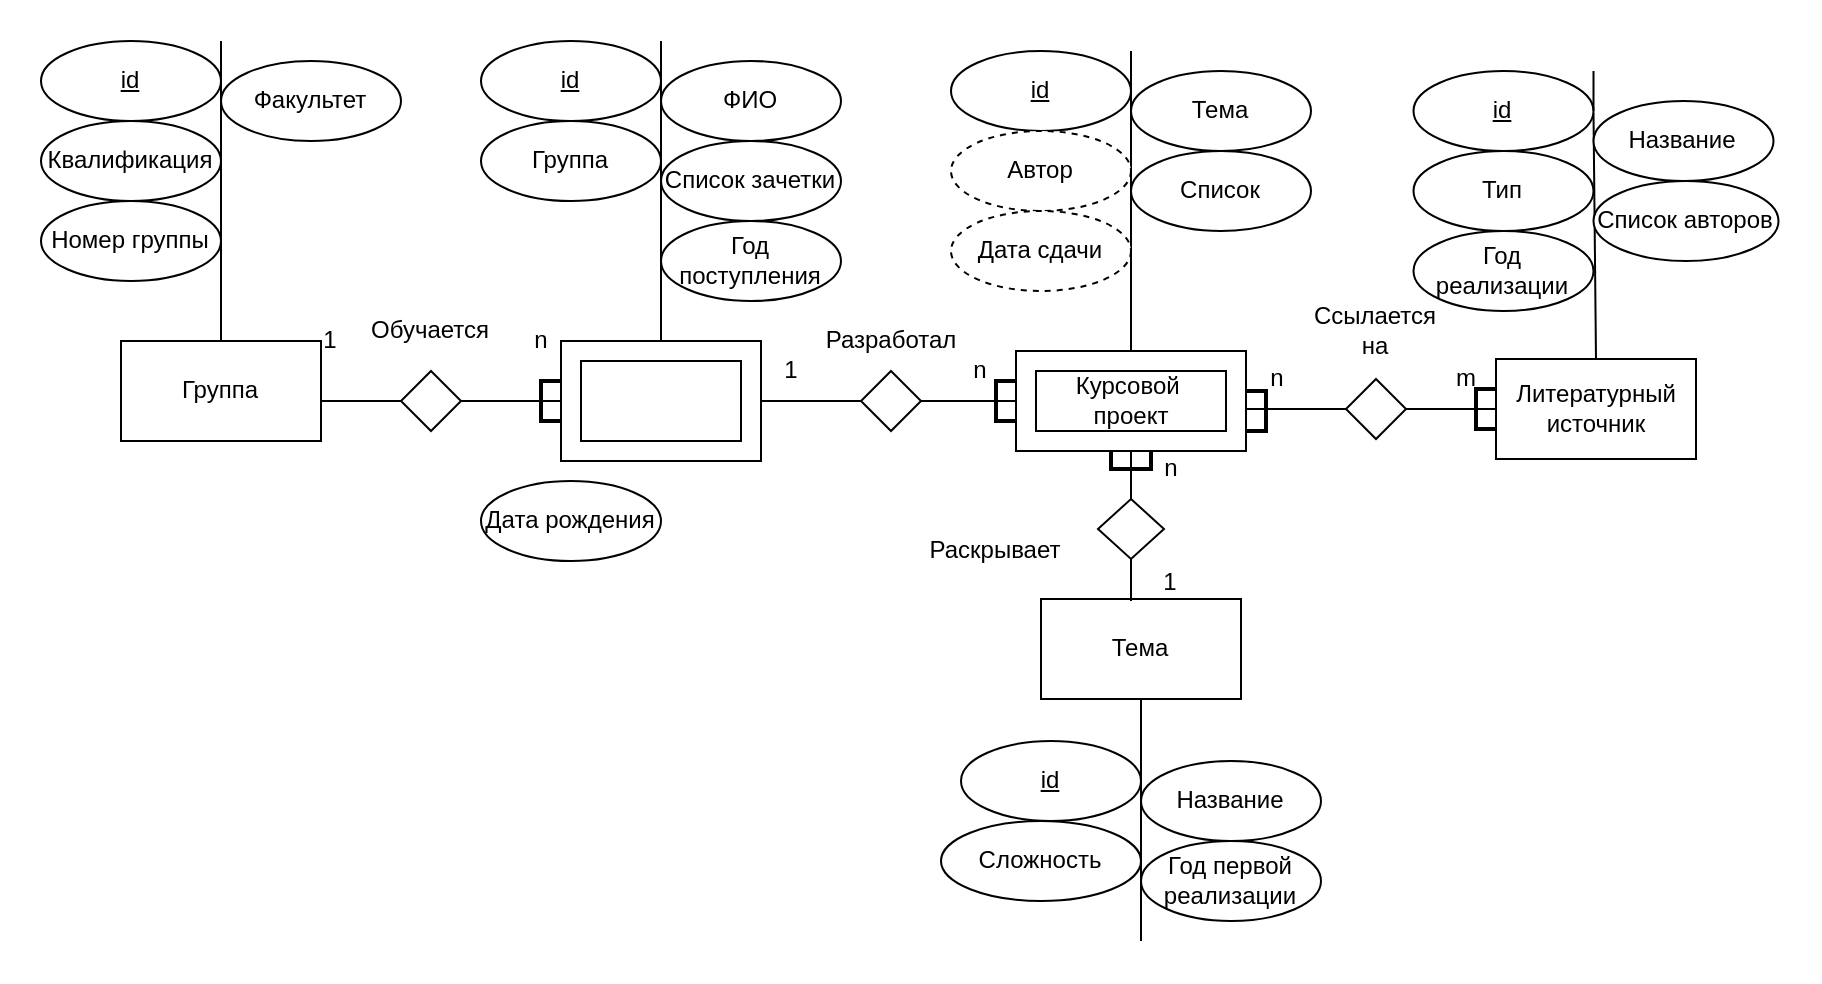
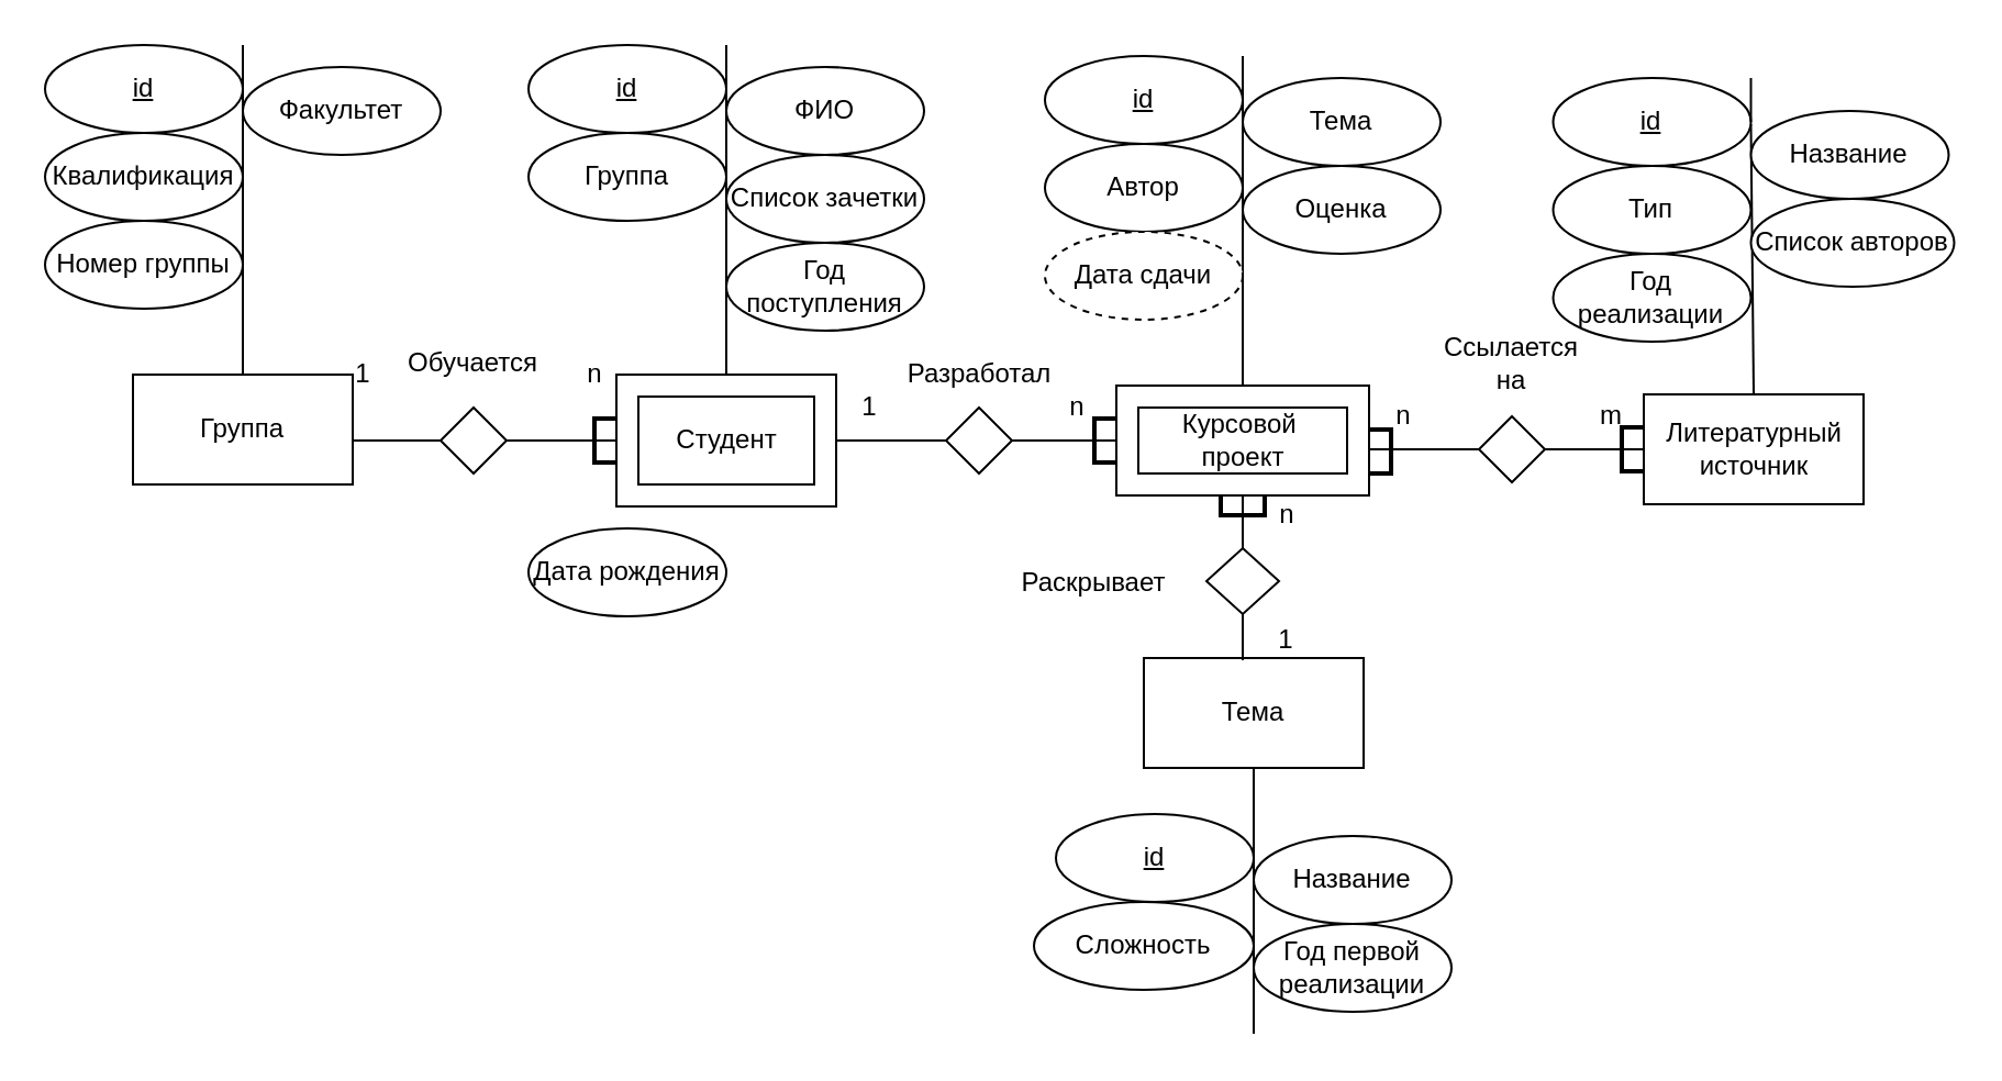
  <mxCell id="0" />
  <mxCell id="1" parent="0" />
  <mxCell id="2" value="" style="verticalLabelPosition=bottom;verticalAlign=top;html=1;shape=mxgraph.basic.frame;dx=10;" parent="1" vertex="1"><mxGeometry x="280" y="170" width="100" height="60" as="geometry" /></mxCell>
+ <mxCell id="3" value="Студент" style="text;html=1;align=center;verticalAlign=middle;resizable=0;points=[];autosize=1;strokeColor=none;fillColor=none;" parent="1" vertex="1"><mxGeometry x="295" y="185" width="70" height="30" as="geometry" /></mxCell>
  <mxCell id="4" value="" style="rhombus;whiteSpace=wrap;html=1;" parent="1" vertex="1"><mxGeometry x="200" y="185" width="30" height="30" as="geometry" /></mxCell>
  <mxCell id="5" value="" style="endArrow=none;html=1;rounded=0;exitX=1;exitY=0.5;exitDx=0;exitDy=0;entryX=0;entryY=0.5;entryDx=0;entryDy=0;" parent="1" target="4" edge="1"><mxGeometry width="50" height="50" relative="1" as="geometry"><mxPoint x="150" y="200" as="sourcePoint" /><mxPoint x="350" y="390" as="targetPoint" /></mxGeometry></mxCell>
  <mxCell id="6" value="" style="endArrow=none;html=1;rounded=0;entryX=0;entryY=0.5;entryDx=0;entryDy=0;entryPerimeter=0;exitX=1;exitY=0.5;exitDx=0;exitDy=0;" parent="1" source="4" target="2" edge="1"><mxGeometry width="50" height="50" relative="1" as="geometry"><mxPoint x="240" y="200" as="sourcePoint" /><mxPoint x="190" y="210" as="targetPoint" /></mxGeometry></mxCell>
  <mxCell id="7" value="1" style="text;html=1;strokeColor=none;fillColor=none;align=center;verticalAlign=middle;whiteSpace=wrap;rounded=0;" parent="1" vertex="1"><mxGeometry x="150" y="155" width="30" height="30" as="geometry" /></mxCell>
  <mxCell id="8" value="n" style="text;html=1;align=center;verticalAlign=middle;resizable=0;points=[];autosize=1;strokeColor=none;fillColor=none;" parent="1" vertex="1"><mxGeometry x="255" y="155" width="30" height="30" as="geometry" /></mxCell>
  <mxCell id="9" value="" style="strokeWidth=2;html=1;shape=mxgraph.flowchart.annotation_1;align=left;pointerEvents=1;rotation=0;" parent="1" vertex="1"><mxGeometry x="270" y="190" width="10" height="20" as="geometry" /></mxCell>
  <mxCell id="10" value="Обучается" style="text;html=1;strokeColor=none;fillColor=none;align=center;verticalAlign=middle;whiteSpace=wrap;rounded=0;" parent="1" vertex="1"><mxGeometry x="185" y="150" width="60" height="30" as="geometry" /></mxCell>
  <mxCell id="11" value="Тема" style="rounded=0;whiteSpace=wrap;html=1;" parent="1" vertex="1"><mxGeometry x="520" y="299" width="100" height="50" as="geometry" /></mxCell>
  <mxCell id="12" value="" style="rhombus;whiteSpace=wrap;html=1;" parent="1" vertex="1"><mxGeometry x="430" y="185" width="30" height="30" as="geometry" /></mxCell>
  <mxCell id="13" value="" style="endArrow=none;html=1;rounded=0;exitX=1;exitY=0.5;exitDx=0;exitDy=0;entryX=0;entryY=0.5;entryDx=0;entryDy=0;" parent="1" target="12" edge="1"><mxGeometry width="50" height="50" relative="1" as="geometry"><mxPoint x="380" y="200" as="sourcePoint" /><mxPoint x="580" y="390" as="targetPoint" /></mxGeometry></mxCell>
  <mxCell id="14" value="" style="endArrow=none;html=1;rounded=0;entryX=0;entryY=0.5;entryDx=0;entryDy=0;entryPerimeter=0;exitX=1;exitY=0.5;exitDx=0;exitDy=0;" parent="1" source="12" edge="1"><mxGeometry width="50" height="50" relative="1" as="geometry"><mxPoint x="470" y="200" as="sourcePoint" /><mxPoint x="510" y="200" as="targetPoint" /></mxGeometry></mxCell>
  <mxCell id="15" style="edgeStyle=orthogonalEdgeStyle;rounded=0;orthogonalLoop=1;jettySize=auto;html=1;exitX=0.5;exitY=1;exitDx=0;exitDy=0;" parent="1" source="11" target="11" edge="1"><mxGeometry relative="1" as="geometry" /></mxCell>
  <mxCell id="16" value="" style="rhombus;whiteSpace=wrap;html=1;" parent="1" vertex="1"><mxGeometry x="548.5" y="249" width="33" height="30" as="geometry" /></mxCell>
  <mxCell id="17" value="" style="endArrow=none;html=1;rounded=0;entryX=0.5;entryY=1;entryDx=0;entryDy=0;entryPerimeter=0;exitX=0.5;exitY=0;exitDx=0;exitDy=0;" parent="1" source="16" target="48" edge="1"><mxGeometry width="50" height="50" relative="1" as="geometry"><mxPoint x="535" y="439" as="sourcePoint" /><mxPoint x="565" y="229" as="targetPoint" /></mxGeometry></mxCell>
  <mxCell id="18" value="" style="endArrow=none;html=1;rounded=0;entryX=0.5;entryY=1;entryDx=0;entryDy=0;" parent="1" target="16" edge="1"><mxGeometry width="50" height="50" relative="1" as="geometry"><mxPoint x="565" y="300" as="sourcePoint" /><mxPoint x="575" y="239" as="targetPoint" /></mxGeometry></mxCell>
  <mxCell id="19" value="" style="strokeWidth=2;html=1;shape=mxgraph.flowchart.annotation_1;align=left;pointerEvents=1;rotation=-90;" parent="1" vertex="1"><mxGeometry x="560" y="219" width="10" height="20" as="geometry" /></mxCell>
- <mxCell id="20" value="Раскрывает" style="text;html=1;strokeColor=none;fillColor=none;align=center;verticalAlign=middle;whiteSpace=wrap;rounded=0;" parent="1" vertex="1"><mxGeometry x="460" y="260" width="75" height="30" as="geometry" /></mxCell>
+ <mxCell id="20" value="Раскрывает" style="text;html=1;strokeColor=none;fillColor=none;align=center;verticalAlign=middle;whiteSpace=wrap;rounded=0;" parent="1" vertex="1"><mxGeometry x="460" y="250" width="75" height="30" as="geometry" /></mxCell>
  <mxCell id="21" value="n" style="text;html=1;align=center;verticalAlign=middle;resizable=0;points=[];autosize=1;strokeColor=none;fillColor=none;" parent="1" vertex="1"><mxGeometry x="570" y="219" width="30" height="30" as="geometry" /></mxCell>
  <mxCell id="22" value="Разработал" style="text;html=1;align=center;verticalAlign=middle;resizable=0;points=[];autosize=1;strokeColor=none;fillColor=none;" parent="1" vertex="1"><mxGeometry x="400" y="155" width="90" height="30" as="geometry" /></mxCell>
  <mxCell id="23" value="n" style="text;html=1;strokeColor=none;fillColor=none;align=center;verticalAlign=middle;whiteSpace=wrap;rounded=0;" parent="1" vertex="1"><mxGeometry x="475" y="170" width="30" height="30" as="geometry" /></mxCell>
  <mxCell id="24" value="1" style="text;html=1;align=center;verticalAlign=middle;resizable=0;points=[];autosize=1;strokeColor=none;fillColor=none;" parent="1" vertex="1"><mxGeometry x="380" y="170" width="30" height="30" as="geometry" /></mxCell>
  <mxCell id="25" value="" style="endArrow=none;html=1;rounded=0;entryX=0.5;entryY=0;entryDx=0;entryDy=0;" parent="1" edge="1"><mxGeometry width="50" height="50" relative="1" as="geometry"><mxPoint x="110" y="20" as="sourcePoint" /><mxPoint x="110" y="170" as="targetPoint" /></mxGeometry></mxCell>
  <mxCell id="26" value="&lt;u&gt;id&lt;/u&gt;" style="ellipse;whiteSpace=wrap;html=1;" parent="1" vertex="1"><mxGeometry y="20" width="90" height="40" as="geometry" x="20" /></mxCell>
  <mxCell id="27" value="Факультет" style="ellipse;whiteSpace=wrap;html=1;" parent="1" vertex="1"><mxGeometry x="110" y="30" width="90" height="40" as="geometry" /></mxCell>
  <mxCell id="28" value="Квалификация" style="ellipse;whiteSpace=wrap;html=1;" parent="1" vertex="1"><mxGeometry y="60" width="90" height="40" as="geometry" x="20" /></mxCell>
  <mxCell id="29" value="" style="endArrow=none;html=1;rounded=0;entryX=0.5;entryY=0;entryDx=0;entryDy=0;" parent="1" edge="1"><mxGeometry width="50" height="50" relative="1" as="geometry"><mxPoint x="330" y="20" as="sourcePoint" /><mxPoint x="330" y="170" as="targetPoint" /></mxGeometry></mxCell>
  <mxCell id="30" value="&lt;u&gt;id&lt;/u&gt;" style="ellipse;whiteSpace=wrap;html=1;" parent="1" vertex="1"><mxGeometry x="240" y="20" width="90" height="40" as="geometry" /></mxCell>
  <mxCell id="31" value="ФИО" style="ellipse;whiteSpace=wrap;html=1;" parent="1" vertex="1"><mxGeometry x="330" y="30" width="90" height="40" as="geometry" /></mxCell>
  <mxCell id="32" value="Группа" style="ellipse;whiteSpace=wrap;html=1;" parent="1" vertex="1"><mxGeometry x="240" y="60" width="90" height="40" as="geometry" /></mxCell>
  <mxCell id="33" value="Список зачетки" style="ellipse;whiteSpace=wrap;html=1;" parent="1" vertex="1"><mxGeometry x="330" y="70" width="90" height="40" as="geometry" /></mxCell>
  <mxCell id="34" value="Дата рождения" style="ellipse;whiteSpace=wrap;html=1;" parent="1" vertex="1"><mxGeometry x="240" y="240" width="90" height="40" as="geometry" /></mxCell>
  <mxCell id="35" value="" style="endArrow=none;html=1;rounded=0;entryX=0.5;entryY=0;entryDx=0;entryDy=0;" parent="1" edge="1"><mxGeometry width="50" height="50" relative="1" as="geometry"><mxPoint x="565" y="25" as="sourcePoint" /><mxPoint x="565" y="175" as="targetPoint" /></mxGeometry></mxCell>
  <mxCell id="36" value="&lt;u&gt;id&lt;/u&gt;" style="ellipse;whiteSpace=wrap;html=1;" parent="1" vertex="1"><mxGeometry x="475" y="25" width="90" height="40" as="geometry" /></mxCell>
  <mxCell id="37" value="Тема" style="ellipse;whiteSpace=wrap;html=1;" parent="1" vertex="1"><mxGeometry x="565" y="35" width="90" height="40" as="geometry" /></mxCell>
- <mxCell id="38" value="Автор" style="ellipse;whiteSpace=wrap;html=1;dashed=1;" parent="1" vertex="1"><mxGeometry x="475" y="65" width="90" height="40" as="geometry" /></mxCell>
- <mxCell id="39" value="Список" style="ellipse;whiteSpace=wrap;html=1;" parent="1" vertex="1"><mxGeometry x="565" y="75" width="90" height="40" as="geometry" /></mxCell>
+ <mxCell id="38" value="Автор" style="ellipse;whiteSpace=wrap;html=1;" parent="1" vertex="1"><mxGeometry x="475" y="65" width="90" height="40" as="geometry" /></mxCell>
+ <mxCell id="39" value="Оценка" style="ellipse;whiteSpace=wrap;html=1;" parent="1" vertex="1"><mxGeometry x="565" y="75" width="90" height="40" as="geometry" /></mxCell>
  <mxCell id="40" value="Дата сдачи" style="ellipse;whiteSpace=wrap;html=1;dashed=1;" parent="1" vertex="1"><mxGeometry x="475" y="105" width="90" height="40" as="geometry" /></mxCell>
  <mxCell id="41" value="" style="endArrow=none;html=1;rounded=0;" parent="1" edge="1"><mxGeometry width="50" height="50" relative="1" as="geometry"><mxPoint x="570" y="370" as="sourcePoint" /><mxPoint x="570" y="470" as="targetPoint" /></mxGeometry></mxCell>
  <mxCell id="42" value="&lt;u&gt;id&lt;/u&gt;" style="ellipse;whiteSpace=wrap;html=1;" parent="1" vertex="1"><mxGeometry x="480" y="370" width="90" height="40" as="geometry" /></mxCell>
  <mxCell id="43" value="Название" style="ellipse;whiteSpace=wrap;html=1;" parent="1" vertex="1"><mxGeometry x="570" y="380" width="90" height="40" as="geometry" /></mxCell>
  <mxCell id="44" value="Сложность" style="ellipse;whiteSpace=wrap;html=1;" parent="1" vertex="1"><mxGeometry x="470" y="410" width="100" height="40" as="geometry" /></mxCell>
  <mxCell id="45" value="Год первой реализации" style="ellipse;whiteSpace=wrap;html=1;" parent="1" vertex="1"><mxGeometry x="570" y="420" width="90" height="40" as="geometry" /></mxCell>
  <mxCell id="46" value="" style="endArrow=none;html=1;rounded=0;entryX=1;entryY=0.5;entryDx=0;entryDy=0;exitX=0.5;exitY=1;exitDx=0;exitDy=0;" parent="1" source="11" target="42" edge="1"><mxGeometry width="50" height="50" relative="1" as="geometry"><mxPoint x="340" y="360" as="sourcePoint" /><mxPoint x="340" y="400" as="targetPoint" /></mxGeometry></mxCell>
  <mxCell id="47" value="1" style="text;html=1;strokeColor=none;fillColor=none;align=center;verticalAlign=middle;whiteSpace=wrap;rounded=0;" parent="1" vertex="1"><mxGeometry x="575" y="281" width="20" height="19" as="geometry" /></mxCell>
  <mxCell id="48" value="" style="verticalLabelPosition=bottom;verticalAlign=top;html=1;shape=mxgraph.basic.frame;dx=10;" parent="1" vertex="1"><mxGeometry x="507.5" y="175" width="115" height="50" as="geometry" /></mxCell>
  <mxCell id="49" value="Курсовой&amp;nbsp;&lt;br&gt;проект" style="text;html=1;align=center;verticalAlign=middle;resizable=0;points=[];autosize=1;strokeColor=none;fillColor=none;" parent="1" vertex="1"><mxGeometry x="525" y="180" width="80" height="40" as="geometry" /></mxCell>
  <mxCell id="50" value="Год поступления" style="ellipse;whiteSpace=wrap;html=1;" parent="1" vertex="1"><mxGeometry x="330" y="110" width="90" height="40" as="geometry" /></mxCell>
  <mxCell id="51" value="Литературный&lt;br&gt;источник" style="rounded=0;whiteSpace=wrap;html=1;" parent="1" vertex="1"><mxGeometry x="747.5" y="179" width="100" height="50" as="geometry" /></mxCell>
  <mxCell id="52" style="edgeStyle=orthogonalEdgeStyle;rounded=0;orthogonalLoop=1;jettySize=auto;html=1;exitX=0.5;exitY=1;exitDx=0;exitDy=0;" parent="1" edge="1"><mxGeometry relative="1" as="geometry"><mxPoint x="796.25" y="35" as="sourcePoint" /><mxPoint x="796.25" y="35" as="targetPoint" /></mxGeometry></mxCell>
  <mxCell id="53" value="" style="endArrow=none;html=1;rounded=0;entryX=0.5;entryY=0;entryDx=0;entryDy=0;" parent="1" target="51" edge="1"><mxGeometry width="50" height="50" relative="1" as="geometry"><mxPoint x="796.25" y="56" as="sourcePoint" /><mxPoint x="796.25" y="156" as="targetPoint" /></mxGeometry></mxCell>
  <mxCell id="54" value="&lt;u&gt;id&lt;/u&gt;" style="ellipse;whiteSpace=wrap;html=1;" parent="1" vertex="1"><mxGeometry x="706.25" y="35" width="90" height="40" as="geometry" /></mxCell>
  <mxCell id="55" value="Название" style="ellipse;whiteSpace=wrap;html=1;" parent="1" vertex="1"><mxGeometry x="796.25" y="50" width="90" height="40" as="geometry" /></mxCell>
  <mxCell id="56" value="Список авторов" style="ellipse;whiteSpace=wrap;html=1;" parent="1" vertex="1"><mxGeometry x="796.25" y="90" width="92.5" height="40" as="geometry" /></mxCell>
  <mxCell id="57" value="Год реализации" style="ellipse;whiteSpace=wrap;html=1;" parent="1" vertex="1"><mxGeometry x="706.25" y="115" width="90" height="40" as="geometry" /></mxCell>
  <mxCell id="58" value="" style="endArrow=none;html=1;rounded=0;entryX=1;entryY=0.5;entryDx=0;entryDy=0;exitX=0.5;exitY=1;exitDx=0;exitDy=0;" parent="1" target="54" edge="1"><mxGeometry width="50" height="50" relative="1" as="geometry"><mxPoint x="796.25" y="35" as="sourcePoint" /><mxPoint x="566.25" y="86" as="targetPoint" /></mxGeometry></mxCell>
  <mxCell id="59" value="" style="rhombus;whiteSpace=wrap;html=1;" parent="1" vertex="1"><mxGeometry x="672.5" y="189" width="30" height="30" as="geometry" /></mxCell>
  <mxCell id="60" value="" style="endArrow=none;html=1;rounded=0;exitX=1;exitY=0.5;exitDx=0;exitDy=0;entryX=0;entryY=0.5;entryDx=0;entryDy=0;" parent="1" target="59" edge="1"><mxGeometry width="50" height="50" relative="1" as="geometry"><mxPoint x="622.5" y="204" as="sourcePoint" /><mxPoint x="822.5" y="394" as="targetPoint" /></mxGeometry></mxCell>
  <mxCell id="61" value="" style="endArrow=none;html=1;rounded=0;exitX=1;exitY=0.5;exitDx=0;exitDy=0;entryX=0;entryY=0.5;entryDx=0;entryDy=0;" parent="1" source="59" target="51" edge="1"><mxGeometry width="50" height="50" relative="1" as="geometry"><mxPoint x="712.5" y="204" as="sourcePoint" /><mxPoint x="750" y="204" as="targetPoint" /></mxGeometry></mxCell>
  <mxCell id="62" value="m" style="text;html=1;strokeColor=none;fillColor=none;align=center;verticalAlign=middle;whiteSpace=wrap;rounded=0;" parent="1" vertex="1"><mxGeometry x="717.5" y="174" width="30" height="30" as="geometry" /></mxCell>
  <mxCell id="63" value="n" style="text;html=1;align=center;verticalAlign=middle;resizable=0;points=[];autosize=1;strokeColor=none;fillColor=none;" parent="1" vertex="1"><mxGeometry x="622.5" y="174" width="30" height="30" as="geometry" /></mxCell>
  <mxCell id="64" value="Группа" style="text;html=1;align=center;verticalAlign=middle;resizable=0;points=[];autosize=1;strokeColor=none;fillColor=none;" parent="1" vertex="1"><mxGeometry x="80" y="185" width="60" height="30" as="geometry" /></mxCell>
  <mxCell id="65" value="Ссылается на" style="text;html=1;strokeColor=none;fillColor=none;align=center;verticalAlign=middle;whiteSpace=wrap;rounded=0;" parent="1" vertex="1"><mxGeometry x="650" y="150" width="75" height="30" as="geometry" /></mxCell>
  <mxCell id="66" value="Тип" style="ellipse;whiteSpace=wrap;html=1;" parent="1" vertex="1"><mxGeometry x="706.25" y="75" width="90" height="40" as="geometry" /></mxCell>
  <mxCell id="67" value="" style="strokeWidth=2;html=1;shape=mxgraph.flowchart.annotation_1;align=left;pointerEvents=1;rotation=0;" parent="1" vertex="1"><mxGeometry x="737.5" y="194" width="10" height="20" as="geometry" /></mxCell>
  <mxCell id="68" value="" style="strokeWidth=2;html=1;shape=mxgraph.flowchart.annotation_1;align=left;pointerEvents=1;rotation=-180;" parent="1" vertex="1"><mxGeometry x="622.5" y="195" width="10" height="20" as="geometry" /></mxCell>
  <mxCell id="69" value="Группа" style="rounded=0;whiteSpace=wrap;html=1;" parent="1" vertex="1"><mxGeometry x="60" y="170" width="100" height="50" as="geometry" /></mxCell>
  <mxCell id="70" value="" style="strokeWidth=2;html=1;shape=mxgraph.flowchart.annotation_1;align=left;pointerEvents=1;rotation=0;" parent="1" vertex="1"><mxGeometry x="497.5" y="190" width="10" height="20" as="geometry" /></mxCell>
  <mxCell id="71" value="Номер группы" style="ellipse;whiteSpace=wrap;html=1;" parent="1" vertex="1"><mxGeometry y="100" width="90" height="40" as="geometry" x="20" /></mxCell>
